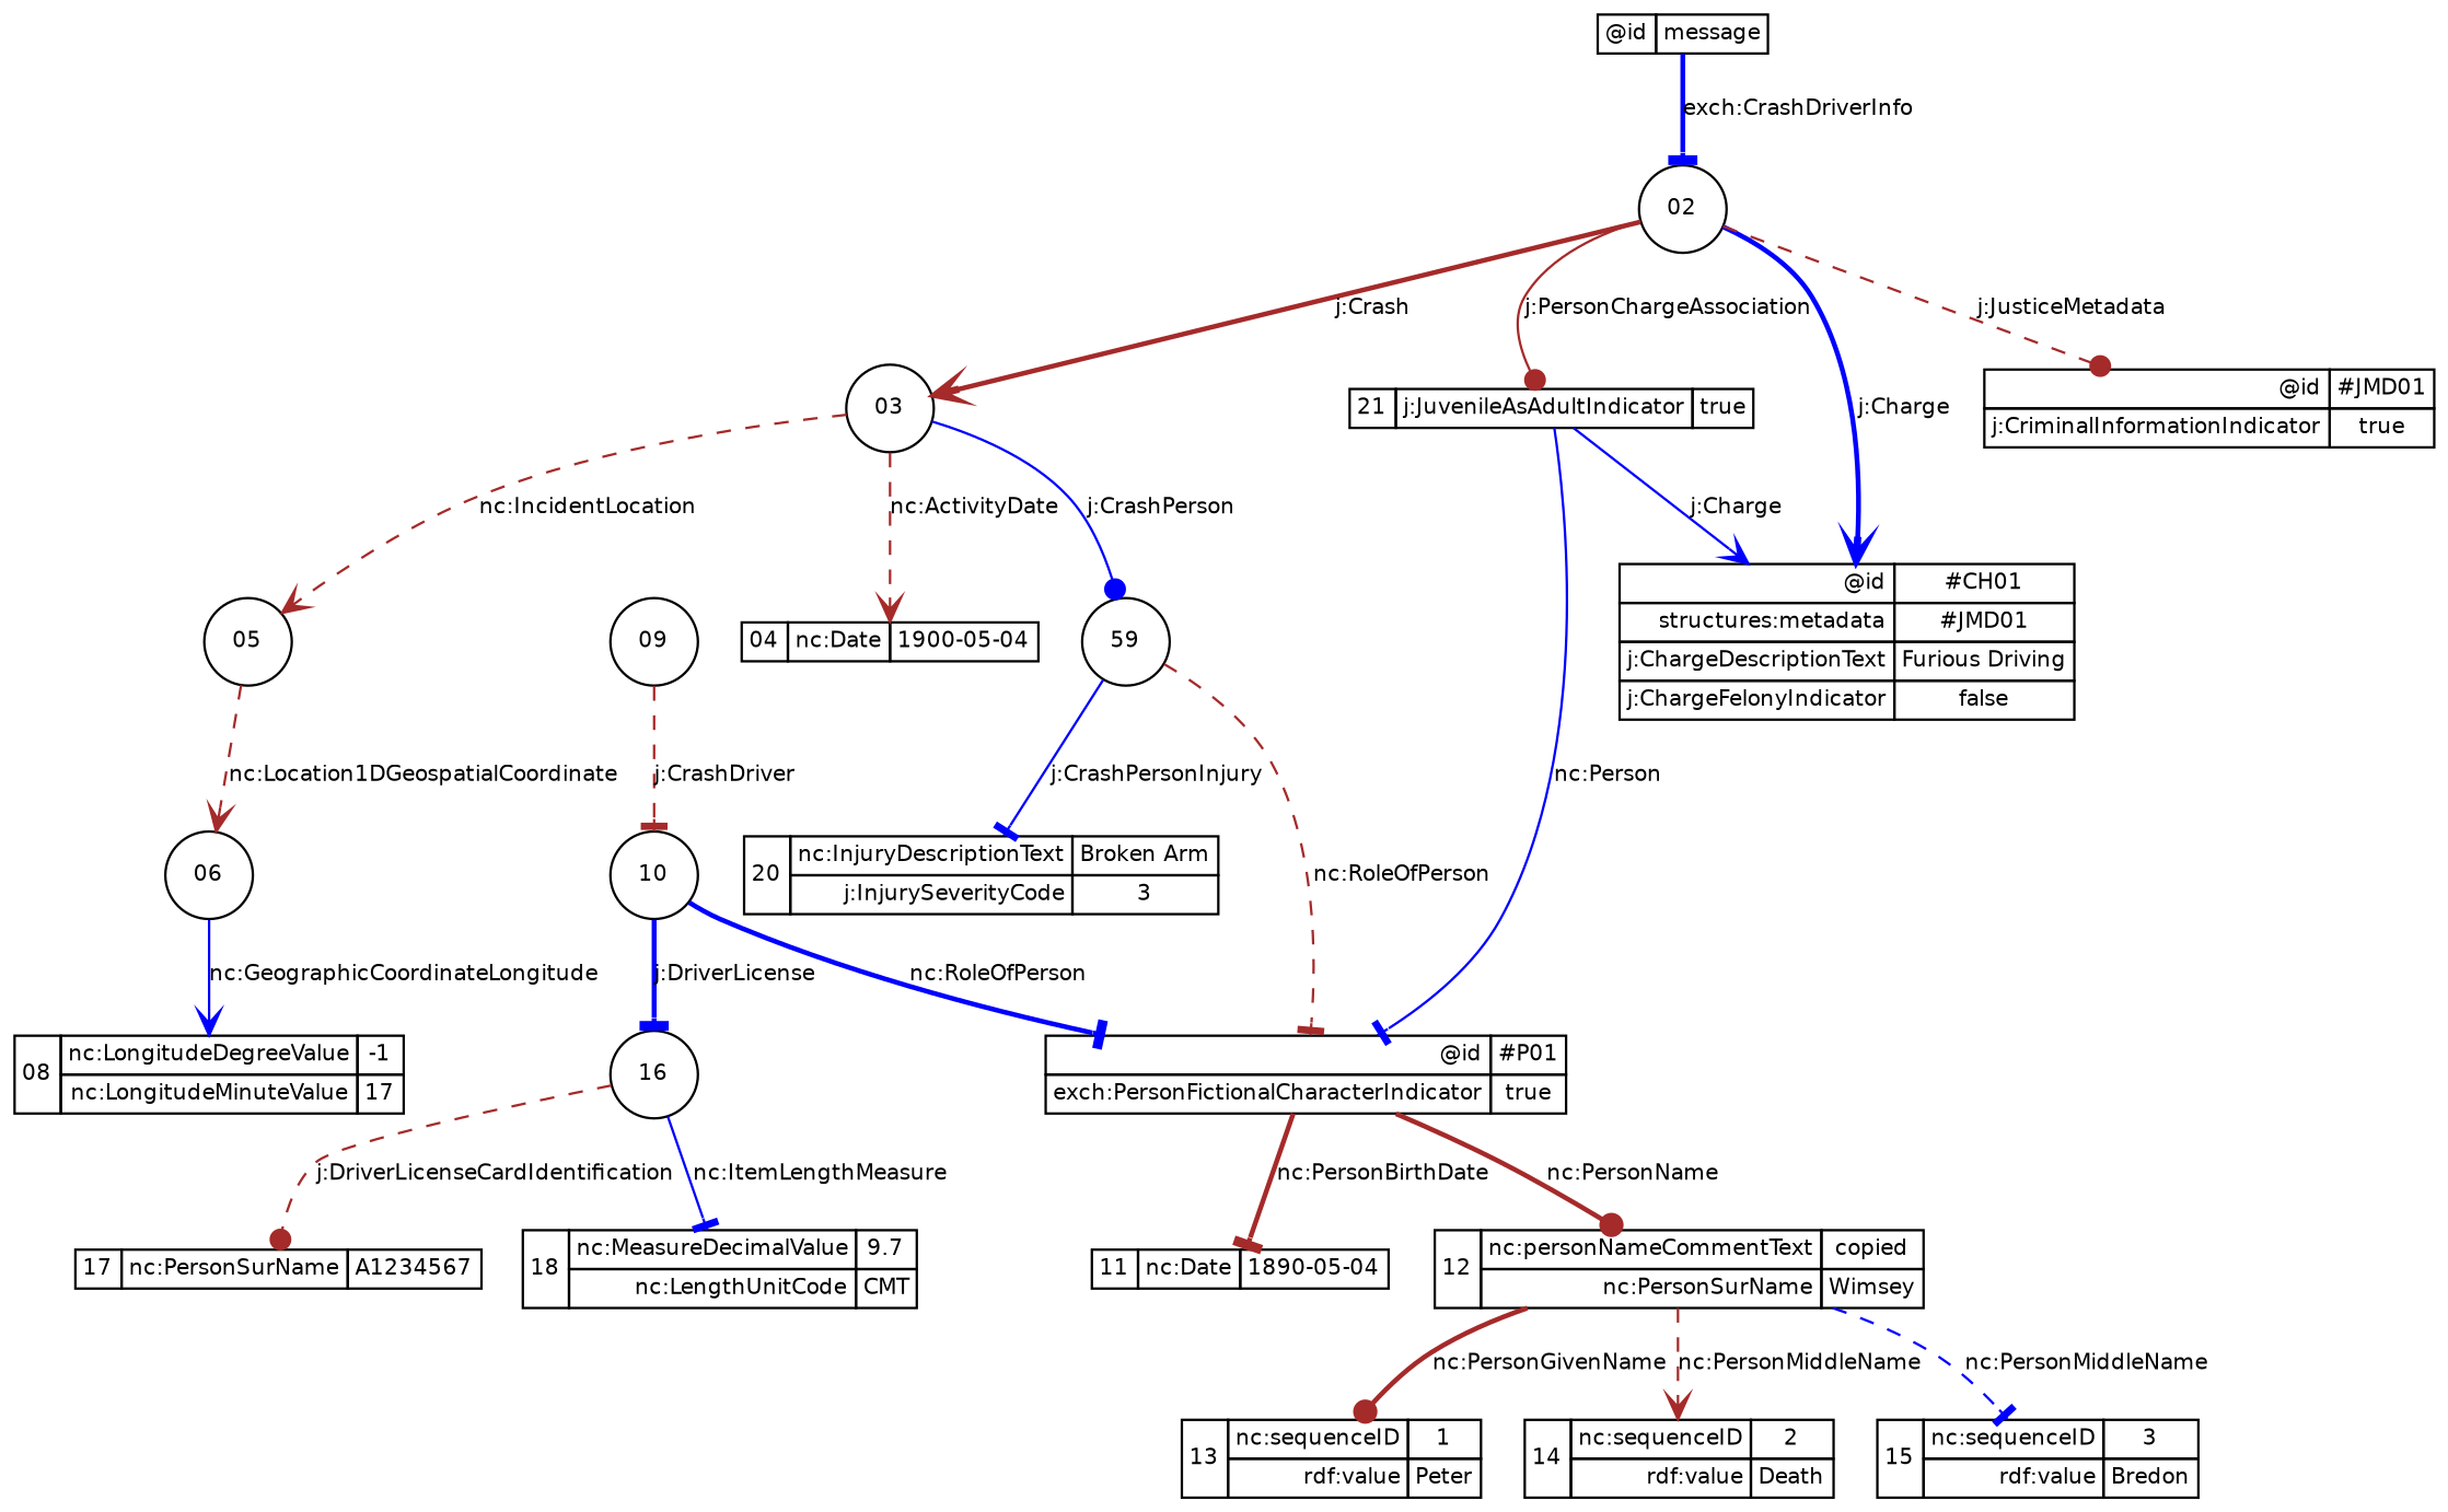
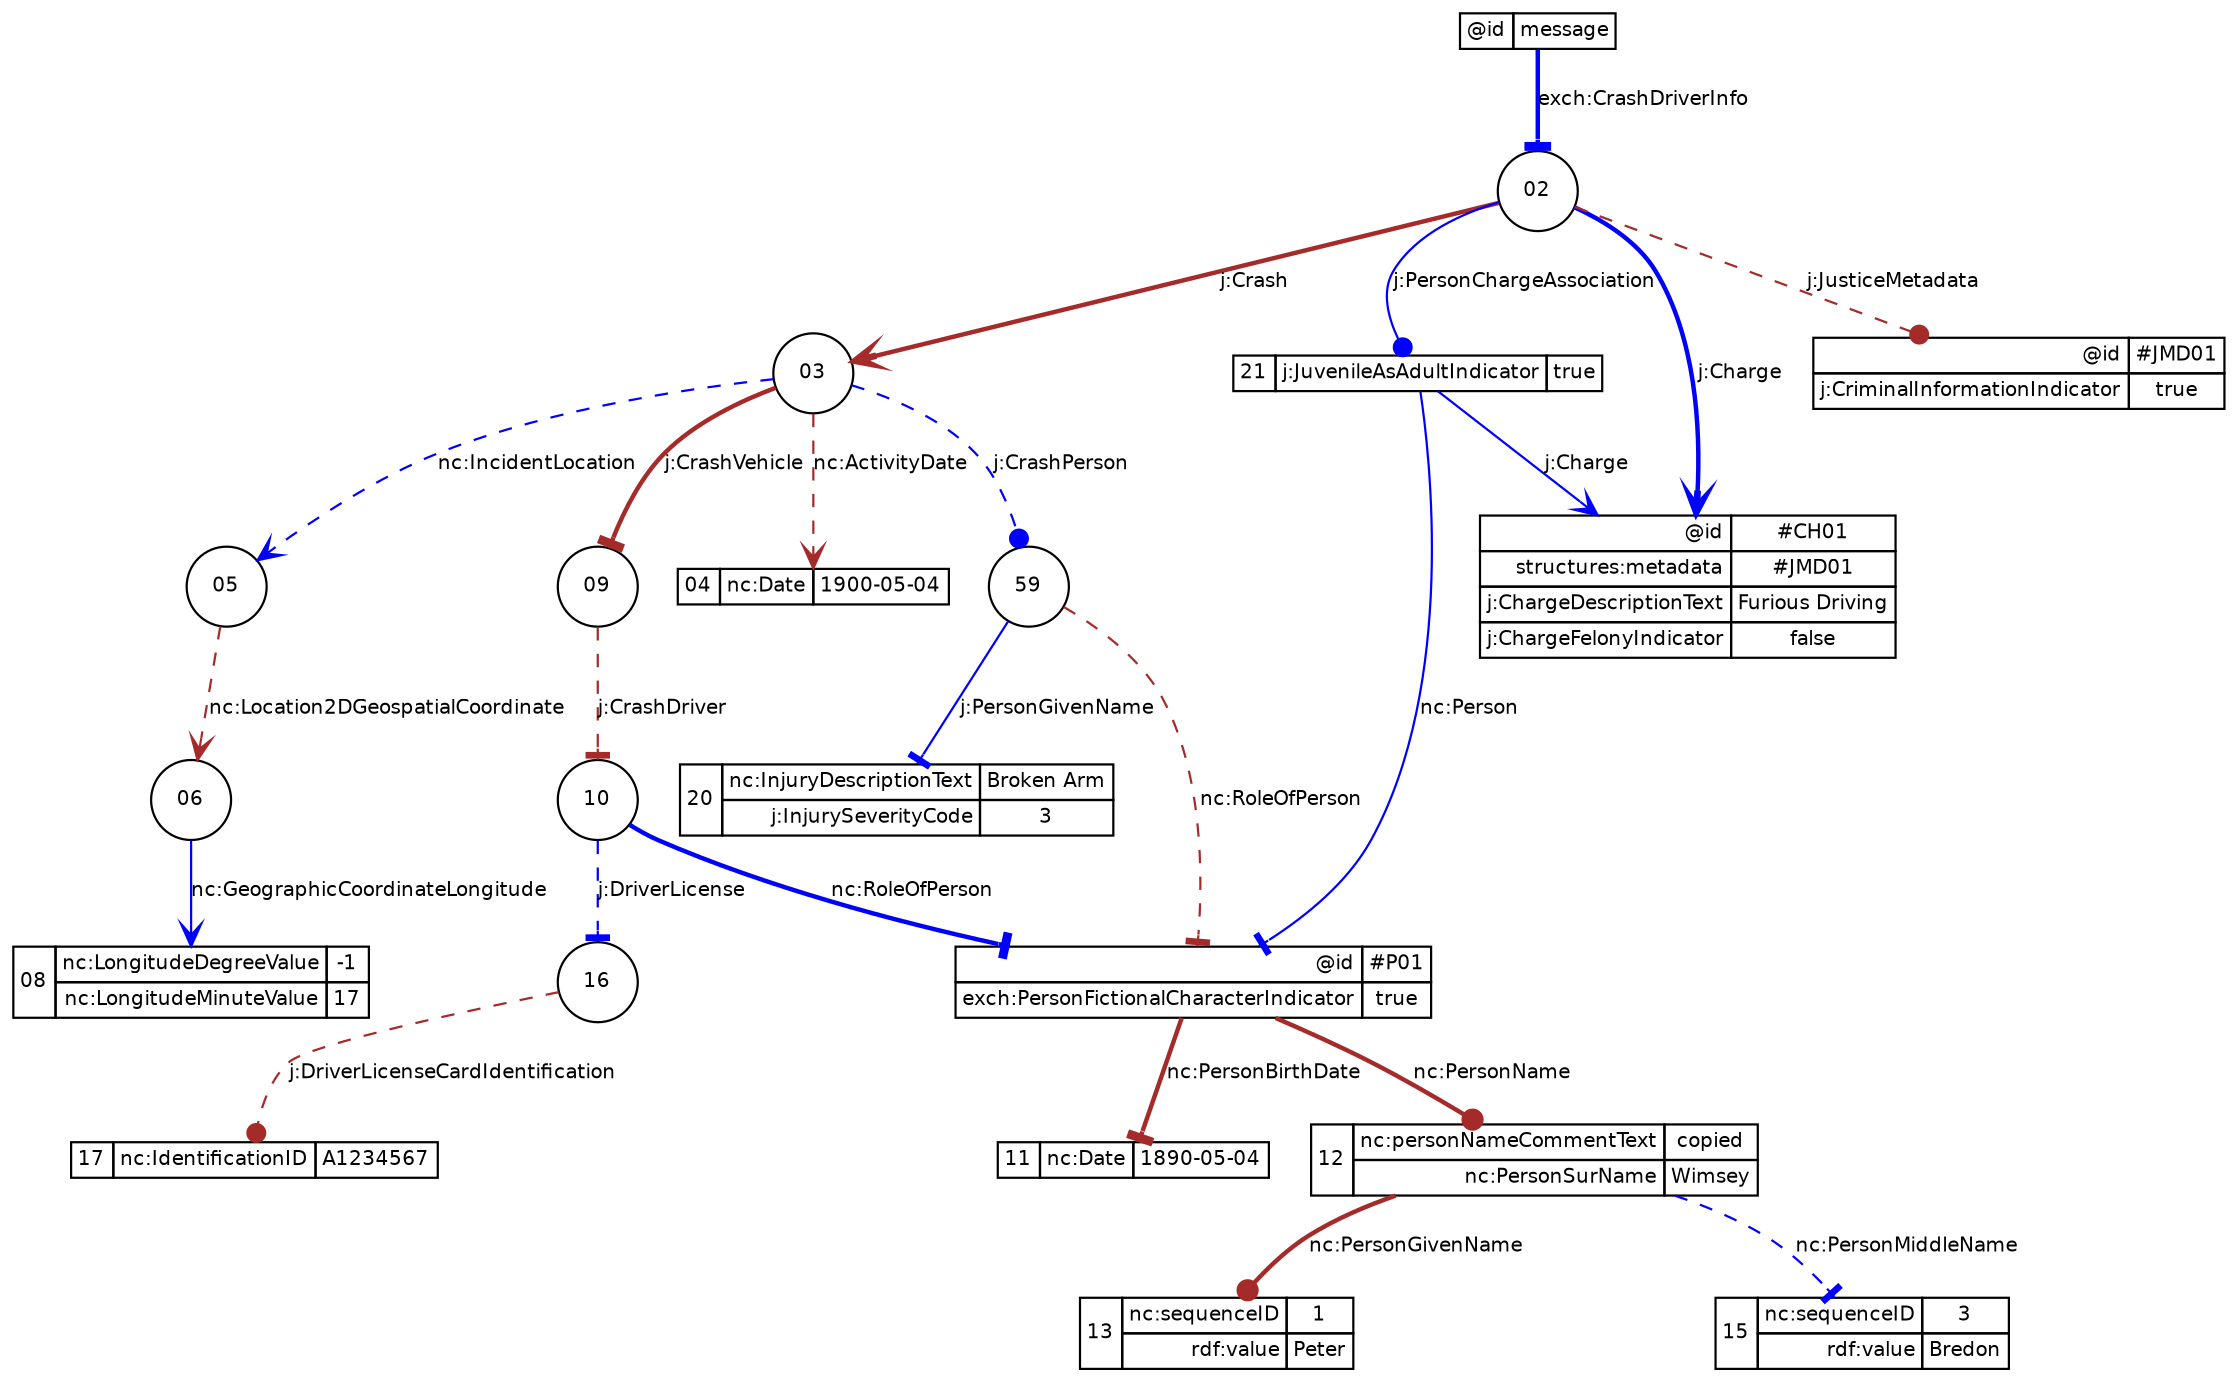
  digraph {
    fontname=Helvetica
    fontsize=9
    node [fontname=Helvetica fontsize=9 margin=0 shape=plain]
    edge [arrowhead=tee color=brown fontname=Helvetica fontsize=9 style=dashed]
    n1 [label=< <table border="0" cellborder="1" cellspacing="0">  <tr>   <td align="right">@id</td>   <td>message</td>  </tr> </table> >]
    n2 [label=02 shape=circle]
    n3 [label=03 shape=circle]
    n4 [label=< <table border="0" cellborder="1" cellspacing="0">  <tr>   <td align="right">@id</td>   <td>#CH01</td>  </tr>  <tr>   <td align="right">structures:metadata</td>   <td>#JMD01</td>  </tr>  <tr>   <td align="right">j:ChargeDescriptionText</td>   <td>Furious Driving</td>  </tr>  <tr>   <td align="right">j:ChargeFelonyIndicator</td>   <td>false</td>  </tr> </table> >]
    n5 [label=< <table border="0" cellborder="1" cellspacing="0">  <tr>   <td rowspan="1">21</td>   <td align="right">j:JuvenileAsAdultIndicator</td>   <td>true</td>  </tr> </table> >]
    n6 [label=< <table border="0" cellborder="1" cellspacing="0">  <tr>   <td align="right">@id</td>   <td>#JMD01</td>  </tr>  <tr>   <td align="right">j:CriminalInformationIndicator</td>   <td>true</td>  </tr> </table> >]
    n7 [label=< <table border="0" cellborder="1" cellspacing="0">  <tr>   <td rowspan="1">04</td>   <td align="right">nc:Date</td>   <td>1900-05-04</td>  </tr> </table> >]
    n8 [label=05 shape=circle]
    n9 [label=09 shape=circle]
    n10 [label=59 shape=circle]
    n11 [label=< <table border="0" cellborder="1" cellspacing="0">  <tr>   <td align="right">@id</td>   <td>#P01</td>  </tr>  <tr>   <td align="right">exch:PersonFictionalCharacterIndicator</td>   <td>true</td>  </tr> </table> >]
    n12 [label=06 shape=circle]
    n13 [label=10 shape=circle]
    n14 [label=< <table border="0" cellborder="1" cellspacing="0">  <tr>   <td rowspan="2">20</td>   <td align="right">nc:InjuryDescriptionText</td>   <td>Broken Arm</td>  </tr>  <tr>   <td align="right">j:InjurySeverityCode</td>   <td>3</td>  </tr> </table> >]
    n15 [label=< <table border="0" cellborder="1" cellspacing="0">  <tr>   <td rowspan="1">11</td>   <td align="right">nc:Date</td>   <td>1890-05-04</td>  </tr> </table> >]
    n16 [label=< <table border="0" cellborder="1" cellspacing="0">  <tr>   <td rowspan="2">12</td>   <td align="right">nc:personNameCommentText</td>   <td>copied</td>  </tr>  <tr>   <td align="right">nc:PersonSurName</td>   <td>Wimsey</td>  </tr> </table> >]
    n17 [label=< <table border="0" cellborder="1" cellspacing="0">  <tr>   <td rowspan="2">08</td>   <td align="right">nc:LongitudeDegreeValue</td>   <td>-1</td>  </tr>  <tr>   <td align="right">nc:LongitudeMinuteValue</td>   <td>17</td>  </tr> </table> >]
    n18 [label=16 shape=circle]
-   n19 [label=< <table border="0" cellborder="1" cellspacing="0">  <tr>   <td rowspan="1">17</td>   <td align="right">nc:PersonSurName</td>   <td>A1234567</td>  </tr> </table> >]
-   n20 [label=< <table border="0" cellborder="1" cellspacing="0">  <tr>   <td rowspan="2">18</td>   <td align="right">nc:MeasureDecimalValue</td>   <td>9.7</td>  </tr>  <tr>   <td align="right">nc:LengthUnitCode</td>   <td>CMT</td>  </tr> </table> >]
+   n19 [label=< <table border="0" cellborder="1" cellspacing="0">  <tr>   <td rowspan="1">17</td>   <td align="right">nc:IdentificationID</td>   <td>A1234567</td>  </tr> </table> >]
    n21 [label=< <table border="0" cellborder="1" cellspacing="0">  <tr>   <td rowspan="2">13</td>   <td align="right">nc:sequenceID</td>   <td>1</td>  </tr>  <tr>   <td align="right">rdf:value</td>   <td>Peter</td>  </tr> </table> >]
-   n22 [label=< <table border="0" cellborder="1" cellspacing="0">  <tr>   <td rowspan="2">14</td>   <td align="right">nc:sequenceID</td>   <td>2</td>  </tr>  <tr>   <td align="right">rdf:value</td>   <td>Death</td>  </tr> </table> >]
    n23 [label=< <table border="0" cellborder="1" cellspacing="0">  <tr>   <td rowspan="2">15</td>   <td align="right">nc:sequenceID</td>   <td>3</td>  </tr>  <tr>   <td align="right">rdf:value</td>   <td>Bredon</td>  </tr> </table> >]
    n1 -> n2 [color=blue label="exch:CrashDriverInfo" style=bold]
    n2 -> n3 [arrowhead=vee label="j:Crash" style=bold]
    n2 -> n4 [arrowhead=vee color=blue label="j:Charge" style=bold]
-   n2 -> n5 [arrowhead=dot label="j:PersonChargeAssociation" style=solid]
+   n2 -> n5 [arrowhead=dot color=blue label="j:PersonChargeAssociation" style=solid]
    n2 -> n6 [arrowhead=dot label="j:JusticeMetadata"]
    n3 -> n7 [arrowhead=vee label="nc:ActivityDate"]
-   n3 -> n8 [arrowhead=vee label="nc:IncidentLocation"]
-   n3 -> n10 [arrowhead=dot color=blue label="j:CrashPerson" style=solid]
+   n3 -> n8 [arrowhead=vee color=blue label="nc:IncidentLocation"]
+   n3 -> n9 [label="j:CrashVehicle" style=bold]
+   n3 -> n10 [arrowhead=dot color=blue label="j:CrashPerson"]
    n5 -> n4 [arrowhead=vee color=blue label="j:Charge" style=solid]
    n5 -> n11 [color=blue label="nc:Person" style=solid]
-   n8 -> n12 [arrowhead=vee label="nc:Location1DGeospatialCoordinate"]
+   n8 -> n12 [arrowhead=vee label="nc:Location2DGeospatialCoordinate"]
    n9 -> n13 [label="j:CrashDriver"]
    n10 -> n11 [label="nc:RoleOfPerson"]
-   n10 -> n14 [color=blue label="j:CrashPersonInjury" style=solid]
+   n10 -> n14 [color=blue label="j:PersonGivenName" style=solid]
    n11 -> n15 [label="nc:PersonBirthDate" style=bold]
    n11 -> n16 [arrowhead=dot label="nc:PersonName" style=bold]
    n12 -> n17 [arrowhead=vee color=blue label="nc:GeographicCoordinateLongitude" style=solid]
    n13 -> n11 [color=blue label="nc:RoleOfPerson" style=bold]
-   n13 -> n18 [color=blue label="j:DriverLicense" style=bold]
+   n13 -> n18 [color=blue label="j:DriverLicense"]
    n16 -> n21 [arrowhead=dot label="nc:PersonGivenName" style=bold]
-   n16 -> n22 [arrowhead=vee label="nc:PersonMiddleName"]
    n16 -> n23 [color=blue label="nc:PersonMiddleName"]
    n18 -> n19 [arrowhead=dot label="j:DriverLicenseCardIdentification"]
-   n18 -> n20 [color=blue label="nc:ItemLengthMeasure" style=solid]
  }
